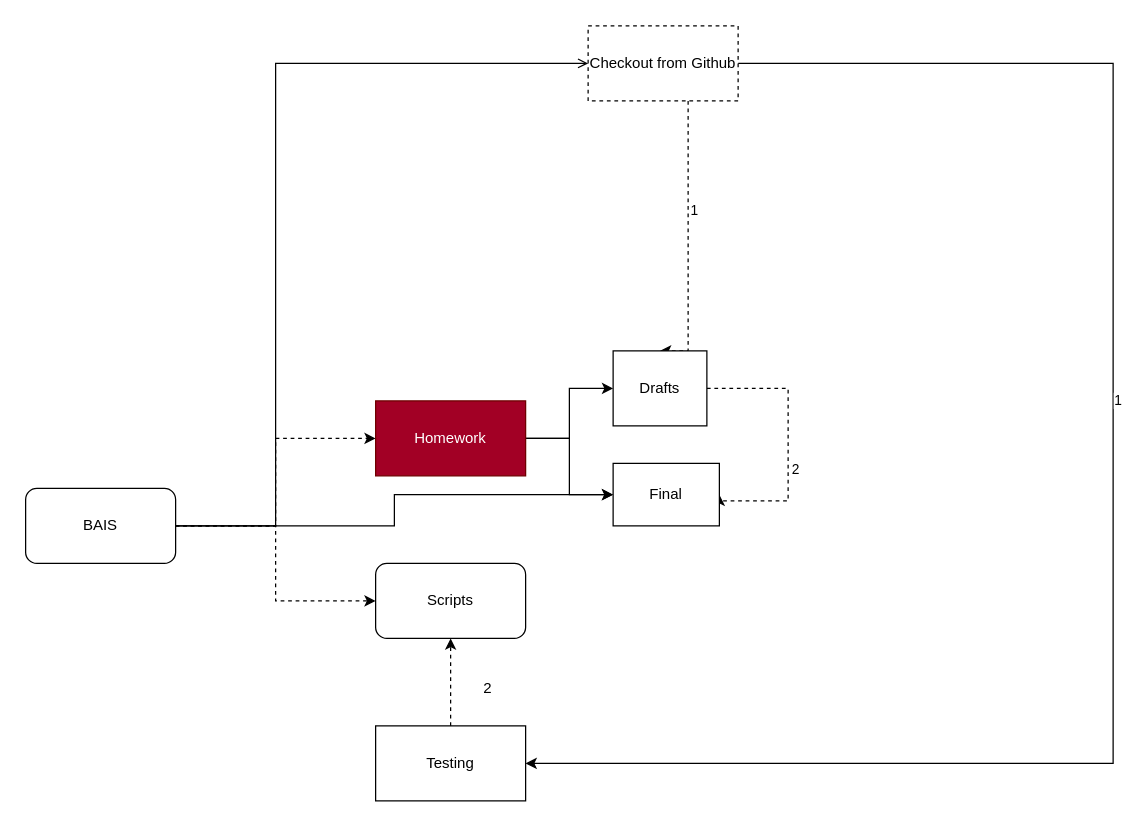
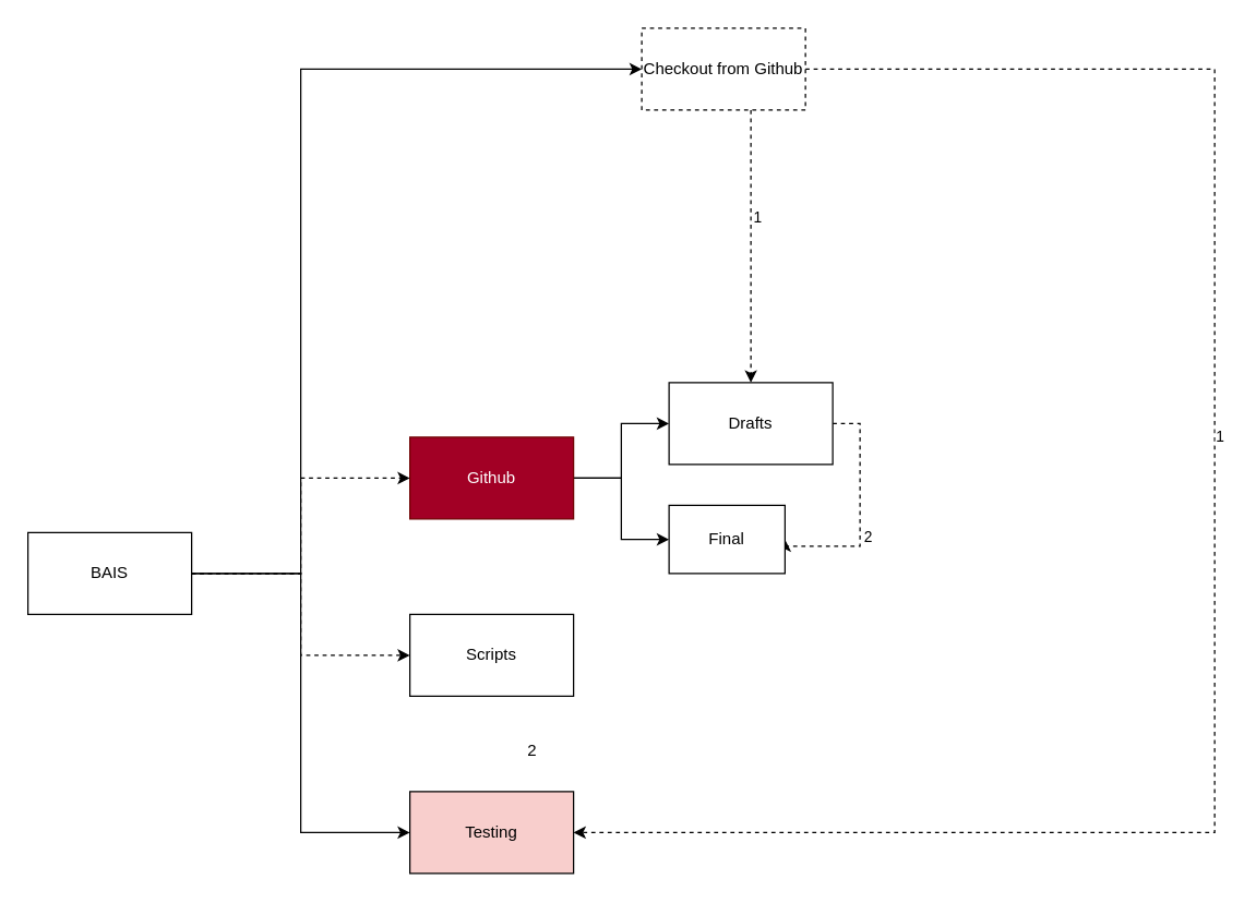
  <mxCell id="0" />
  <mxCell id="1" parent="0" />
- <mxCell id="2" style="edgeStyle=orthogonalEdgeStyle;rounded=0;orthogonalLoop=1;jettySize=auto;html=1;entryX=0;entryY=0.5;entryDx=0;entryDy=0;endArrow=open;" edge="1" parent="1" source="6" target="11"><mxGeometry relative="1" as="geometry"><Array as="points"><mxPoint x="220" y="420" /><mxPoint x="220" y="50" /></Array></mxGeometry></mxCell>
+ <mxCell id="2" style="edgeStyle=orthogonalEdgeStyle;rounded=0;orthogonalLoop=1;jettySize=auto;html=1;entryX=0;entryY=0.5;entryDx=0;entryDy=0;" edge="1" parent="1" source="6" target="11"><mxGeometry relative="1" as="geometry"><Array as="points"><mxPoint x="220" y="420" /><mxPoint x="220" y="50" /></Array></mxGeometry></mxCell>
  <mxCell id="3" style="edgeStyle=orthogonalEdgeStyle;rounded=0;orthogonalLoop=1;jettySize=auto;html=1;entryX=0;entryY=0.5;entryDx=0;entryDy=0;dashed=1;" edge="1" parent="1" source="6" target="14"><mxGeometry relative="1" as="geometry" /></mxCell>
  <mxCell id="4" style="edgeStyle=orthogonalEdgeStyle;rounded=0;orthogonalLoop=1;jettySize=auto;html=1;entryX=0;entryY=0.5;entryDx=0;entryDy=0;dashed=1;" edge="1" parent="1" source="6" target="15"><mxGeometry relative="1" as="geometry" /></mxCell>
- <mxCell id="5" style="edgeStyle=orthogonalEdgeStyle;rounded=0;orthogonalLoop=1;jettySize=auto;html=1;" edge="1" parent="1" source="6" target="22"><mxGeometry relative="1" as="geometry" /></mxCell>
- <mxCell id="6" value="BAIS" style="whiteSpace=wrap;html=1;rounded=1;" vertex="1" parent="1"><mxGeometry x="20" y="390" width="120" height="60" as="geometry" /></mxCell>
- <mxCell id="7" style="edgeStyle=orthogonalEdgeStyle;rounded=0;orthogonalLoop=1;jettySize=auto;html=1;entryX=1;entryY=0.5;entryDx=0;entryDy=0;dashed=0;" edge="1" parent="1" source="11" target="17"><mxGeometry relative="1" as="geometry"><Array as="points"><mxPoint x="890" y="50" /><mxPoint x="890" y="610" /></Array></mxGeometry></mxCell>
+ <mxCell id="5" style="edgeStyle=orthogonalEdgeStyle;rounded=0;orthogonalLoop=1;jettySize=auto;html=1;entryX=0;entryY=0.5;entryDx=0;entryDy=0;" edge="1" parent="1" source="6" target="17"><mxGeometry relative="1" as="geometry" /></mxCell>
+ <mxCell id="6" value="BAIS" style="rounded=0;whiteSpace=wrap;html=1;" vertex="1" parent="1"><mxGeometry x="20" y="390" width="120" height="60" as="geometry" /></mxCell>
+ <mxCell id="7" style="edgeStyle=orthogonalEdgeStyle;rounded=0;orthogonalLoop=1;jettySize=auto;html=1;entryX=1;entryY=0.5;entryDx=0;entryDy=0;dashed=1;" edge="1" parent="1" source="11" target="17"><mxGeometry relative="1" as="geometry"><Array as="points"><mxPoint x="890" y="50" /><mxPoint x="890" y="610" /></Array></mxGeometry></mxCell>
  <mxCell id="8" value="1" style="edgeLabel;html=1;align=center;verticalAlign=middle;resizable=0;points=[];" vertex="1" connectable="0" parent="7"><mxGeometry x="-0.144" y="3" relative="1" as="geometry"><mxPoint as="offset" /></mxGeometry></mxCell>
  <mxCell id="9" style="edgeStyle=orthogonalEdgeStyle;rounded=0;orthogonalLoop=1;jettySize=auto;html=1;entryX=0.5;entryY=0;entryDx=0;entryDy=0;dashed=1;" edge="1" parent="1" source="11" target="21"><mxGeometry relative="1" as="geometry"><Array as="points"><mxPoint x="550" y="130" /><mxPoint x="550" y="130" /></Array></mxGeometry></mxCell>
  <mxCell id="10" value="1" style="edgeLabel;html=1;align=center;verticalAlign=middle;resizable=0;points=[];" vertex="1" connectable="0" parent="9"><mxGeometry x="-0.22" y="4" relative="1" as="geometry"><mxPoint as="offset" /></mxGeometry></mxCell>
  <mxCell id="11" value="Checkout from Github" style="rounded=0;whiteSpace=wrap;html=1;dashed=1;" vertex="1" parent="1"><mxGeometry x="470" y="20" width="120" height="60" as="geometry" /></mxCell>
  <mxCell id="12" style="edgeStyle=orthogonalEdgeStyle;rounded=0;orthogonalLoop=1;jettySize=auto;html=1;entryX=0;entryY=0.5;entryDx=0;entryDy=0;" edge="1" parent="1" source="14" target="21"><mxGeometry relative="1" as="geometry" /></mxCell>
  <mxCell id="13" style="edgeStyle=orthogonalEdgeStyle;rounded=0;orthogonalLoop=1;jettySize=auto;html=1;" edge="1" parent="1" source="14" target="22"><mxGeometry relative="1" as="geometry" /></mxCell>
- <mxCell id="14" value="Homework" style="rounded=0;whiteSpace=wrap;html=1;fillColor=#a20025;strokeColor=#6F0000;fontColor=#ffffff;" vertex="1" parent="1"><mxGeometry x="300" y="320" width="120" height="60" as="geometry" /></mxCell>
- <mxCell id="15" value="Scripts" style="whiteSpace=wrap;html=1;rounded=1;" vertex="1" parent="1"><mxGeometry x="300" y="450" width="120" height="60" as="geometry" /></mxCell>
- <mxCell id="16" style="edgeStyle=orthogonalEdgeStyle;rounded=0;orthogonalLoop=1;jettySize=auto;html=1;entryX=0.5;entryY=1;entryDx=0;entryDy=0;dashed=1;" edge="1" parent="1" source="17" target="15"><mxGeometry relative="1" as="geometry" /></mxCell>
- <mxCell id="17" value="Testing" style="rounded=0;whiteSpace=wrap;html=1;" vertex="1" parent="1"><mxGeometry x="300" y="580" width="120" height="60" as="geometry" /></mxCell>
+ <mxCell id="14" value="Github" style="rounded=0;whiteSpace=wrap;html=1;fillColor=#a20025;strokeColor=#6F0000;fontColor=#ffffff;" vertex="1" parent="1"><mxGeometry x="300" y="320" width="120" height="60" as="geometry" /></mxCell>
+ <mxCell id="15" value="Scripts" style="rounded=0;whiteSpace=wrap;html=1;" vertex="1" parent="1"><mxGeometry x="300" y="450" width="120" height="60" as="geometry" /></mxCell>
+ <mxCell id="17" value="Testing" style="rounded=0;whiteSpace=wrap;html=1;fillColor=#f8cecc;" vertex="1" parent="1"><mxGeometry x="300" y="580" width="120" height="60" as="geometry" /></mxCell>
  <mxCell id="18" value="2" style="text;html=1;strokeColor=none;fillColor=none;align=center;verticalAlign=middle;whiteSpace=wrap;rounded=0;" vertex="1" parent="1"><mxGeometry x="370" y="540" width="40" height="20" as="geometry" /></mxCell>
  <mxCell id="19" style="edgeStyle=orthogonalEdgeStyle;rounded=0;orthogonalLoop=1;jettySize=auto;html=1;entryX=1;entryY=0.5;entryDx=0;entryDy=0;dashed=1;" edge="1" parent="1" source="21" target="22"><mxGeometry relative="1" as="geometry"><Array as="points"><mxPoint x="630" y="310" /><mxPoint x="630" y="400" /></Array></mxGeometry></mxCell>
  <mxCell id="20" value="2" style="edgeLabel;html=1;align=center;verticalAlign=middle;resizable=0;points=[];" vertex="1" connectable="0" parent="19"><mxGeometry x="0.2" y="5" relative="1" as="geometry"><mxPoint as="offset" /></mxGeometry></mxCell>
- <mxCell id="21" value="Drafts" style="rounded=0;whiteSpace=wrap;html=1;" vertex="1" parent="1"><mxGeometry x="490" y="280" width="75" height="60" as="geometry" /></mxCell>
+ <mxCell id="21" value="Drafts" style="rounded=0;whiteSpace=wrap;html=1;" vertex="1" parent="1"><mxGeometry x="490" y="280" width="120" height="60" as="geometry" /></mxCell>
  <mxCell id="22" value="Final" style="rounded=0;whiteSpace=wrap;html=1;" vertex="1" parent="1"><mxGeometry x="490" y="370" width="85" height="50" as="geometry" /></mxCell>
